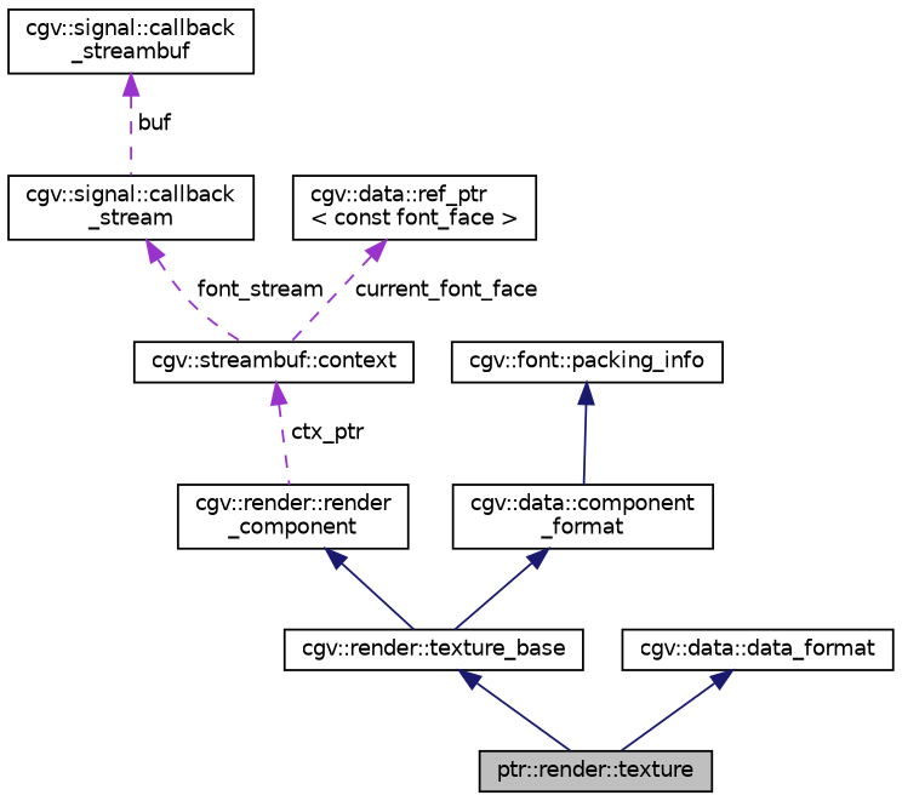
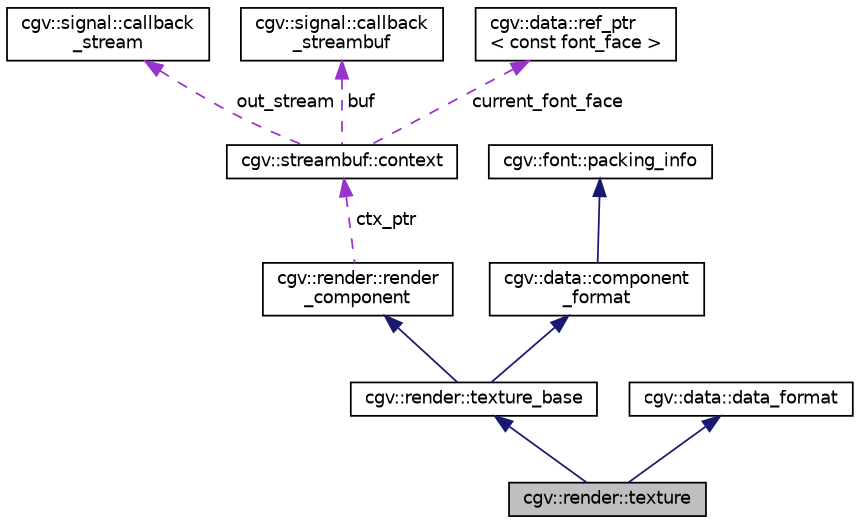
  digraph {
    node [color=black fontname=Helvetica fontsize=10 shape=record]
    edge [color=midnightblue dir=back fontname=Helvetica fontsize=10 labelfontname=Helvetica labelfontsize=10 style=solid]
-   n1 [fillcolor=grey75 fontcolor=black height=0.2 label="ptr::render::texture" style=filled width=0.4]
+   n1 [fillcolor=grey75 fontcolor=black height=0.2 label="cgv::render::texture" style=filled width=0.4]
    n2 [height=0.2 label="cgv::render::texture_base" width=0.4]
    n3 [height=0.2 label="cgv::render::render\l_component" width=0.4]
    n4 [height=0.2 label="cgv::streambuf::context" width=0.4]
    n5 [height=0.2 label="cgv::signal::callback\l_stream" width=0.4]
    n6 [height=0.2 label="cgv::signal::callback\l_streambuf" width=0.4]
    n7 [height=0.2 label="cgv::data::ref_ptr\l\< const font_face \>" width=0.4]
    n8 [height=0.2 label="cgv::data::data_format" width=0.4]
    n9 [height=0.2 label="cgv::data::component\l_format" width=0.4]
    n10 [height=0.2 label="cgv::font::packing_info" width=0.4]
    n2 -> n1
    n3 -> n2
    n4 -> n3 [color=darkorchid3 label=" ctx_ptr" style=dashed]
-   n5 -> n4 [color=darkorchid3 label=" font_stream" style=dashed]
-   n6 -> n5 [color=darkorchid3 label=" buf" style=dashed]
+   n5 -> n4 [color=darkorchid3 label=" out_stream" style=dashed]
+   n6 -> n4 [color=darkorchid3 label=" buf" style=dashed]
    n7 -> n4 [color=darkorchid3 label=" current_font_face" style=dashed]
    n8 -> n1
    n9 -> n2
    n10 -> n9
  }
